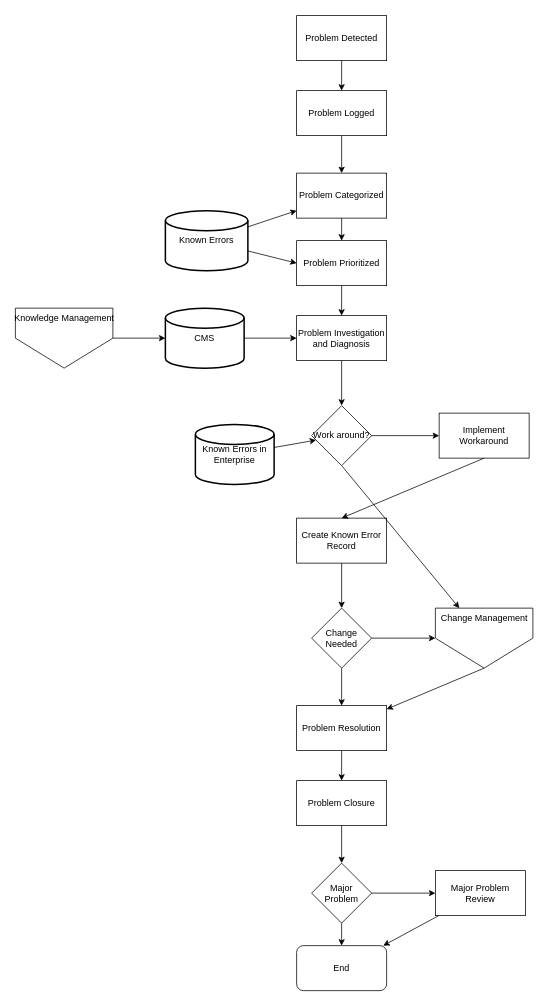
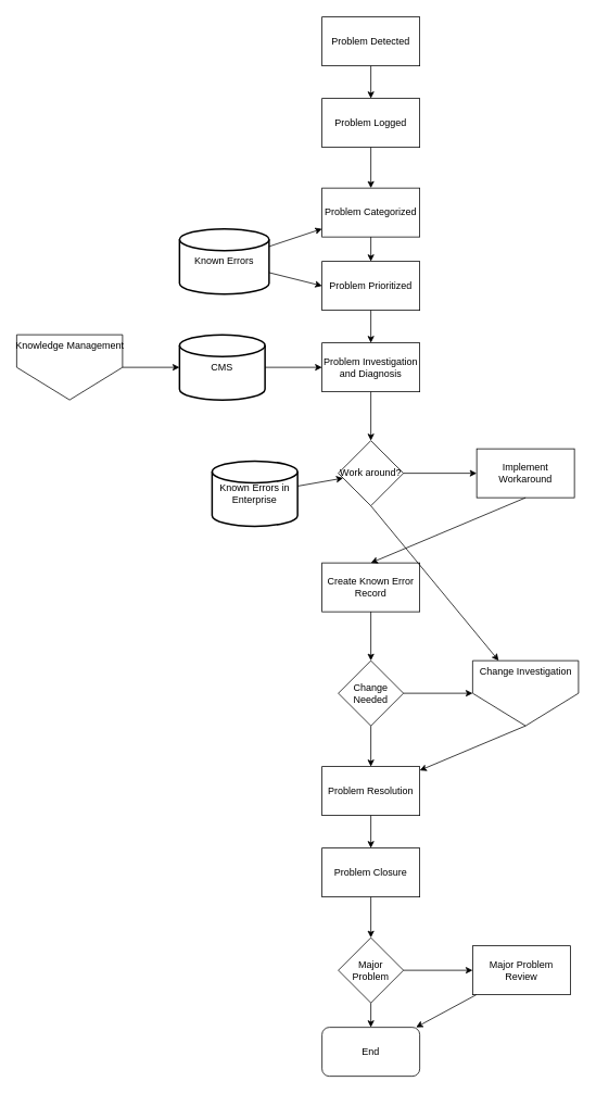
  <mxCell id="0" />
  <mxCell id="1" parent="0" />
  <mxCell id="2" value="Problem Detected" style="rounded=0;whiteSpace=wrap;html=1;" parent="1" vertex="1"><mxGeometry x="395" y="20" width="120" height="60" as="geometry" /></mxCell>
  <mxCell id="3" value="Problem Logged" style="rounded=0;whiteSpace=wrap;html=1;" parent="1" vertex="1"><mxGeometry x="395" y="120" width="120" height="60" as="geometry" /></mxCell>
  <mxCell id="4" value="Problem Categorized" style="rounded=0;whiteSpace=wrap;html=1;" parent="1" vertex="1"><mxGeometry x="395" y="230" width="120" height="60" as="geometry" /></mxCell>
  <mxCell id="5" value="Problem Prioritized" style="rounded=0;whiteSpace=wrap;html=1;" parent="1" vertex="1"><mxGeometry x="395" y="320" width="120" height="60" as="geometry" /></mxCell>
  <mxCell id="6" value="Problem Investigation and Diagnosis" style="rounded=0;whiteSpace=wrap;html=1;" parent="1" vertex="1"><mxGeometry x="395" y="420" width="120" height="60" as="geometry" /></mxCell>
  <mxCell id="7" value="Work around?" style="rhombus;whiteSpace=wrap;html=1;" parent="1" vertex="1"><mxGeometry x="415" y="540" width="80" height="80" as="geometry" /></mxCell>
  <mxCell id="8" value="Implement Workaround" style="rounded=0;whiteSpace=wrap;html=1;" parent="1" vertex="1"><mxGeometry x="585" y="550" width="120" height="60" as="geometry" /></mxCell>
  <mxCell id="9" value="Create Known Error Record" style="rounded=0;whiteSpace=wrap;html=1;" parent="1" vertex="1"><mxGeometry x="395" y="690" width="120" height="60" as="geometry" /></mxCell>
  <mxCell id="10" value="Change Needed" style="rhombus;whiteSpace=wrap;html=1;" parent="1" vertex="1"><mxGeometry x="415" y="810" width="80" height="80" as="geometry" /></mxCell>
- <mxCell id="11" value="Change Management" style="verticalLabelPosition=middle;verticalAlign=top;html=1;shape=offPageConnector;rounded=0;size=0.5;" parent="1" vertex="1"><mxGeometry x="580" y="810" width="130" height="80" as="geometry" /></mxCell>
+ <mxCell id="11" value="Change Investigation" style="verticalLabelPosition=middle;verticalAlign=top;html=1;shape=offPageConnector;rounded=0;size=0.5;" parent="1" vertex="1"><mxGeometry x="580" y="810" width="130" height="80" as="geometry" /></mxCell>
  <mxCell id="12" value="Problem Resolution" style="rounded=0;whiteSpace=wrap;html=1;" parent="1" vertex="1"><mxGeometry x="395" y="940" width="120" height="60" as="geometry" /></mxCell>
  <mxCell id="13" value="Problem Closure" style="rounded=0;whiteSpace=wrap;html=1;" parent="1" vertex="1"><mxGeometry x="395" y="1040" width="120" height="60" as="geometry" /></mxCell>
  <mxCell id="14" value="Major Problem" style="rhombus;whiteSpace=wrap;html=1;" parent="1" vertex="1"><mxGeometry x="415" y="1150" width="80" height="80" as="geometry" /></mxCell>
  <mxCell id="15" value="Known Errors in Enterprise" style="strokeWidth=2;html=1;shape=mxgraph.flowchart.database;whiteSpace=wrap;" parent="1" vertex="1"><mxGeometry x="260" y="565" width="105" height="80" as="geometry" /></mxCell>
  <mxCell id="16" value="" style="endArrow=classic;html=1;rounded=0;" parent="1" source="15" target="7" edge="1"><mxGeometry width="50" height="50" relative="1" as="geometry"><mxPoint x="1030" y="390" as="sourcePoint" /><mxPoint x="1080" y="340" as="targetPoint" /></mxGeometry></mxCell>
  <mxCell id="17" value="" style="endArrow=classic;html=1;rounded=0;" parent="1" source="7" target="8" edge="1"><mxGeometry width="50" height="50" relative="1" as="geometry"><mxPoint x="500" y="750" as="sourcePoint" /><mxPoint x="590" y="580" as="targetPoint" /></mxGeometry></mxCell>
  <mxCell id="18" value="" style="endArrow=classic;html=1;rounded=0;entryX=0.5;entryY=0;entryDx=0;entryDy=0;exitX=0.5;exitY=1;exitDx=0;exitDy=0;" parent="1" source="8" target="9" edge="1"><mxGeometry width="50" height="50" relative="1" as="geometry"><mxPoint x="490" y="740" as="sourcePoint" /><mxPoint x="540" y="690" as="targetPoint" /></mxGeometry></mxCell>
  <mxCell id="19" value="" style="endArrow=classic;html=1;rounded=0;exitX=0.5;exitY=1;exitDx=0;exitDy=0;" parent="1" source="7" target="11" edge="1"><mxGeometry width="50" height="50" relative="1" as="geometry"><mxPoint x="1020" y="440" as="sourcePoint" /><mxPoint x="1070" y="390" as="targetPoint" /></mxGeometry></mxCell>
  <mxCell id="20" value="" style="endArrow=classic;html=1;rounded=0;exitX=0.5;exitY=1;exitDx=0;exitDy=0;" parent="1" source="2" target="3" edge="1"><mxGeometry width="50" height="50" relative="1" as="geometry"><mxPoint x="195" y="210" as="sourcePoint" /><mxPoint x="245" y="160" as="targetPoint" /></mxGeometry></mxCell>
  <mxCell id="21" value="" style="endArrow=classic;html=1;rounded=0;exitX=0.5;exitY=1;exitDx=0;exitDy=0;entryX=0.5;entryY=0;entryDx=0;entryDy=0;" parent="1" source="3" target="4" edge="1"><mxGeometry width="50" height="50" relative="1" as="geometry"><mxPoint x="235" y="280" as="sourcePoint" /><mxPoint x="285" y="230" as="targetPoint" /></mxGeometry></mxCell>
  <mxCell id="22" value="" style="endArrow=classic;html=1;rounded=0;exitX=0.5;exitY=1;exitDx=0;exitDy=0;entryX=0.5;entryY=0;entryDx=0;entryDy=0;" parent="1" source="4" target="5" edge="1"><mxGeometry width="50" height="50" relative="1" as="geometry"><mxPoint x="235" y="390" as="sourcePoint" /><mxPoint x="285" y="340" as="targetPoint" /></mxGeometry></mxCell>
  <mxCell id="23" value="" style="endArrow=classic;html=1;rounded=0;exitX=0.5;exitY=1;exitDx=0;exitDy=0;" parent="1" source="5" target="6" edge="1"><mxGeometry width="50" height="50" relative="1" as="geometry"><mxPoint x="235" y="410" as="sourcePoint" /><mxPoint x="285" y="360" as="targetPoint" /></mxGeometry></mxCell>
  <mxCell id="24" value="Known Errors" style="strokeWidth=2;html=1;shape=mxgraph.flowchart.database;whiteSpace=wrap;" parent="1" vertex="1"><mxGeometry x="220" y="280" width="110" height="80" as="geometry" /></mxCell>
  <mxCell id="25" value="" style="endArrow=classic;html=1;rounded=0;" parent="1" source="24" target="4" edge="1"><mxGeometry width="50" height="50" relative="1" as="geometry"><mxPoint x="940" y="230" as="sourcePoint" /><mxPoint x="990" y="180" as="targetPoint" /></mxGeometry></mxCell>
  <mxCell id="26" value="" style="endArrow=classic;html=1;rounded=0;entryX=0;entryY=0.5;entryDx=0;entryDy=0;" parent="1" source="24" target="5" edge="1"><mxGeometry width="50" height="50" relative="1" as="geometry"><mxPoint x="910" y="440" as="sourcePoint" /><mxPoint x="960" y="390" as="targetPoint" /></mxGeometry></mxCell>
  <mxCell id="27" value="" style="endArrow=classic;html=1;rounded=0;entryX=0.5;entryY=0;entryDx=0;entryDy=0;exitX=0.5;exitY=1;exitDx=0;exitDy=0;" parent="1" source="6" target="7" edge="1"><mxGeometry width="50" height="50" relative="1" as="geometry"><mxPoint x="480" y="520" as="sourcePoint" /><mxPoint x="530" y="470" as="targetPoint" /></mxGeometry></mxCell>
  <mxCell id="28" value="" style="endArrow=classic;html=1;rounded=0;exitX=0.5;exitY=1;exitDx=0;exitDy=0;entryX=0.5;entryY=0;entryDx=0;entryDy=0;" parent="1" source="9" target="10" edge="1"><mxGeometry width="50" height="50" relative="1" as="geometry"><mxPoint x="620" y="790" as="sourcePoint" /><mxPoint x="670" y="740" as="targetPoint" /></mxGeometry></mxCell>
  <mxCell id="29" value="" style="endArrow=classic;html=1;rounded=0;" parent="1" source="10" target="11" edge="1"><mxGeometry width="50" height="50" relative="1" as="geometry"><mxPoint x="710" y="710" as="sourcePoint" /><mxPoint x="760" y="660" as="targetPoint" /></mxGeometry></mxCell>
  <mxCell id="30" value="" style="endArrow=classic;html=1;rounded=0;" parent="1" source="10" target="12" edge="1"><mxGeometry width="50" height="50" relative="1" as="geometry"><mxPoint x="660" y="1040" as="sourcePoint" /><mxPoint x="710" y="990" as="targetPoint" /></mxGeometry></mxCell>
  <mxCell id="31" value="" style="endArrow=classic;html=1;rounded=0;exitX=0.5;exitY=1;exitDx=0;exitDy=0;" parent="1" source="11" target="12" edge="1"><mxGeometry width="50" height="50" relative="1" as="geometry"><mxPoint x="720" y="990" as="sourcePoint" /><mxPoint x="770" y="940" as="targetPoint" /></mxGeometry></mxCell>
  <mxCell id="32" value="" style="endArrow=classic;html=1;rounded=0;" parent="1" source="12" target="13" edge="1"><mxGeometry width="50" height="50" relative="1" as="geometry"><mxPoint x="690" y="1130" as="sourcePoint" /><mxPoint x="740" y="1080" as="targetPoint" /></mxGeometry></mxCell>
  <mxCell id="33" value="" style="endArrow=classic;html=1;rounded=0;" parent="1" source="13" target="14" edge="1"><mxGeometry width="50" height="50" relative="1" as="geometry"><mxPoint x="680" y="1110" as="sourcePoint" /><mxPoint x="730" y="1060" as="targetPoint" /></mxGeometry></mxCell>
  <mxCell id="34" value="Major Problem Review" style="rounded=0;whiteSpace=wrap;html=1;" parent="1" vertex="1"><mxGeometry x="580" y="1160" width="120" height="60" as="geometry" /></mxCell>
  <mxCell id="35" value="" style="endArrow=classic;html=1;rounded=0;" parent="1" source="14" target="34" edge="1"><mxGeometry width="50" height="50" relative="1" as="geometry"><mxPoint x="720" y="1050" as="sourcePoint" /><mxPoint x="770" y="1000" as="targetPoint" /></mxGeometry></mxCell>
  <mxCell id="36" value="End" style="rounded=1;whiteSpace=wrap;html=1;" parent="1" vertex="1"><mxGeometry x="395" y="1260" width="120" height="60" as="geometry" /></mxCell>
  <mxCell id="37" value="" style="endArrow=classic;html=1;rounded=0;" parent="1" source="14" target="36" edge="1"><mxGeometry width="50" height="50" relative="1" as="geometry"><mxPoint x="210" y="1270" as="sourcePoint" /><mxPoint x="260" y="1220" as="targetPoint" /></mxGeometry></mxCell>
  <mxCell id="38" value="" style="endArrow=classic;html=1;rounded=0;" parent="1" source="34" target="36" edge="1"><mxGeometry width="50" height="50" relative="1" as="geometry"><mxPoint x="670" y="1330" as="sourcePoint" /><mxPoint x="720" y="1280" as="targetPoint" /></mxGeometry></mxCell>
  <mxCell id="39" value="CMS" style="strokeWidth=2;html=1;shape=mxgraph.flowchart.database;whiteSpace=wrap;" parent="1" vertex="1"><mxGeometry x="220" y="410" width="105" height="80" as="geometry" /></mxCell>
  <mxCell id="40" value="" style="endArrow=classic;html=1;rounded=0;" parent="1" source="41" target="39" edge="1"><mxGeometry width="50" height="50" relative="1" as="geometry"><mxPoint x="0" y="550" as="sourcePoint" /><mxPoint x="70" y="500" as="targetPoint" /></mxGeometry></mxCell>
  <mxCell id="41" value="Knowledge Management" style="verticalLabelPosition=middle;verticalAlign=top;html=1;shape=offPageConnector;rounded=0;size=0.5;" parent="1" vertex="1"><mxGeometry x="20" y="410" width="130" height="80" as="geometry" /></mxCell>
  <mxCell id="42" value="" style="endArrow=classic;html=1;rounded=0;" parent="1" source="39" target="6" edge="1"><mxGeometry width="50" height="50" relative="1" as="geometry"><mxPoint x="830" y="450" as="sourcePoint" /><mxPoint x="880" y="400" as="targetPoint" /></mxGeometry></mxCell>
